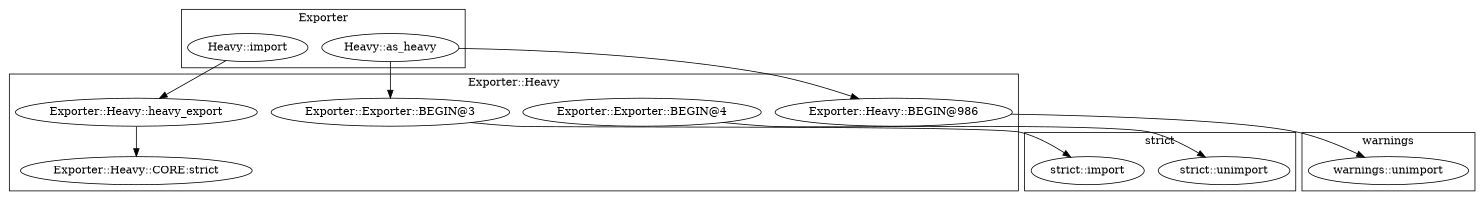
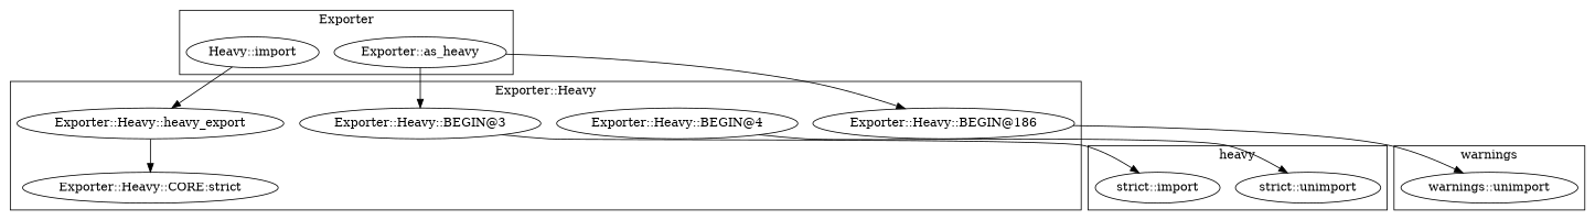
  digraph {
-   "Exporter::Heavy::BEGIN@4" [label="Exporter::Exporter::BEGIN@4"]
-   "Exporter::Heavy::BEGIN@186" [label="Exporter::Heavy::BEGIN@986"]
+   "Exporter::Heavy::BEGIN@4"
+   "Exporter::Heavy::BEGIN@186"
    n3 [label="Exporter::Heavy::CORE:strict"]
    "Exporter::Heavy::heavy_export"
-   "Exporter::Heavy::BEGIN@3" [label="Exporter::Exporter::BEGIN@3"]
+   "Exporter::Heavy::BEGIN@3"
    "warnings::unimport"
    n7 [label="Heavy::import"]
-   "Exporter::as_heavy" [label="Heavy::as_heavy"]
+   "Exporter::as_heavy"
    "strict::import"
    "strict::unimport"
    subgraph cluster_1 {
      label="Exporter::Heavy"
      "Exporter::Heavy::BEGIN@4"
      "Exporter::Heavy::BEGIN@186"
      n3
      "Exporter::Heavy::heavy_export"
      "Exporter::Heavy::BEGIN@3"
    }
    subgraph cluster_2 {
      label=warnings
      "warnings::unimport"
    }
    subgraph cluster_3 {
      label=Exporter
      n7
      "Exporter::as_heavy"
    }
    subgraph cluster_4 {
-     label="strict"
+     label=heavy
      "strict::import"
      "strict::unimport"
    }
    "Exporter::Heavy::BEGIN@4" -> "strict::unimport"
    "Exporter::Heavy::BEGIN@186" -> "warnings::unimport"
    "Exporter::Heavy::heavy_export" -> n3
    "Exporter::Heavy::BEGIN@3" -> "strict::import"
    n7 -> "Exporter::Heavy::heavy_export"
    "Exporter::as_heavy" -> "Exporter::Heavy::BEGIN@186"
    "Exporter::as_heavy" -> "Exporter::Heavy::BEGIN@3"
  }
